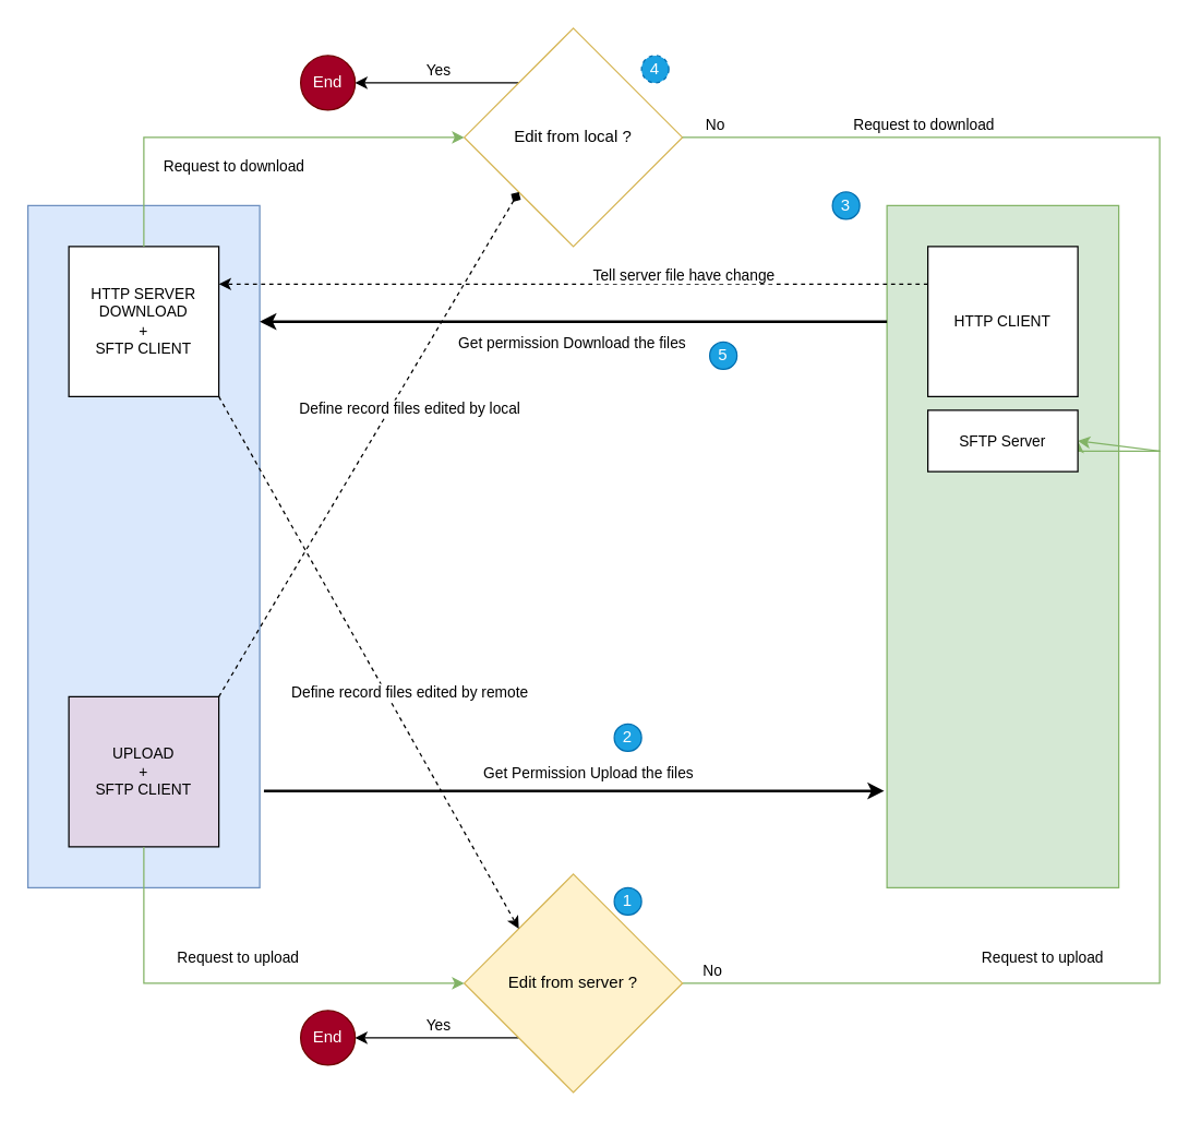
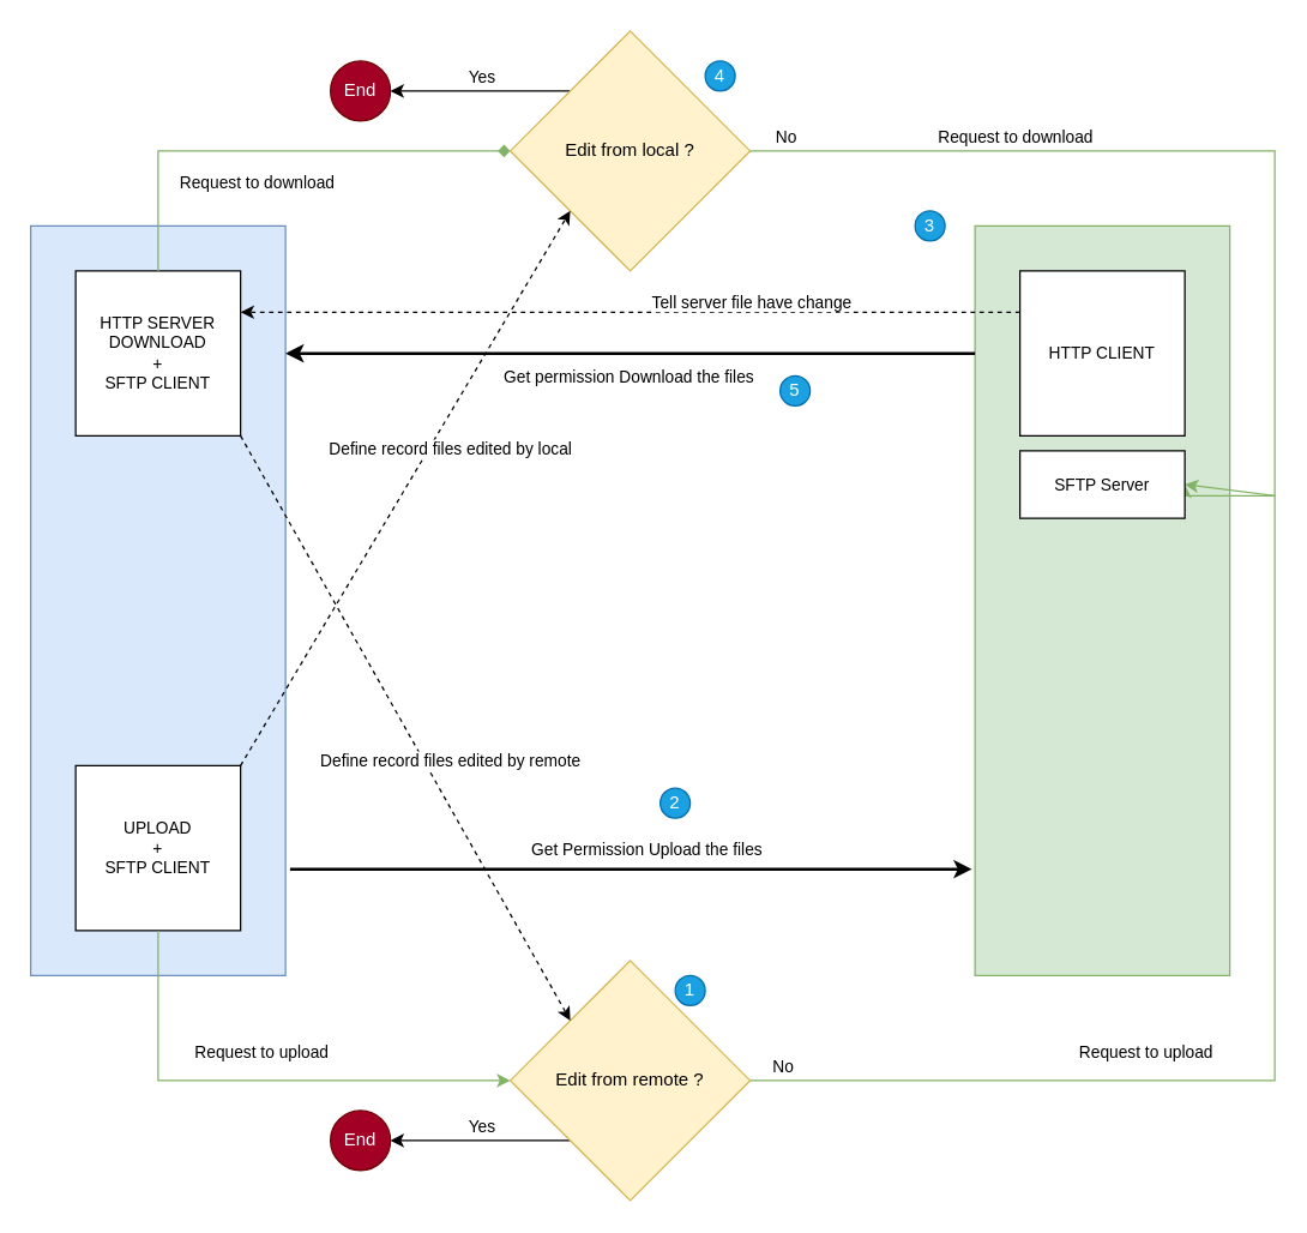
  <mxCell id="0" />
  <mxCell id="1" parent="0" />
  <mxCell id="2" value="Layer1" parent="0" />
  <mxCell id="3" value="" style="rounded=0;whiteSpace=wrap;html=1;fillColor=#dae8fc;strokeColor=#6c8ebf;" parent="2" vertex="1"><mxGeometry x="20" y="150" width="170" height="500" as="geometry" /></mxCell>
  <mxCell id="4" value="" style="rounded=0;whiteSpace=wrap;html=1;fillColor=#d5e8d4;strokeColor=#82b366;" parent="2" vertex="1"><mxGeometry x="650" y="150" width="170" height="500" as="geometry" /></mxCell>
  <mxCell id="5" value="Layer2" parent="0" />
  <mxCell id="6" value="HTTP SERVER&lt;br style=&quot;font-size: 11px;&quot;&gt;DOWNLOAD&lt;br style=&quot;font-size: 11px;&quot;&gt;+&lt;br style=&quot;font-size: 11px;&quot;&gt;SFTP CLIENT" style="rounded=0;whiteSpace=wrap;html=1;fontSize=11;" parent="5" vertex="1"><mxGeometry x="50" y="180" width="110" height="110" as="geometry" /></mxCell>
- <mxCell id="7" value="UPLOAD&lt;br style=&quot;font-size: 11px;&quot;&gt;+&lt;br style=&quot;font-size: 11px;&quot;&gt;SFTP CLIENT" style="rounded=0;whiteSpace=wrap;html=1;fontSize=11;fillColor=#e1d5e7;" parent="5" vertex="1"><mxGeometry x="50" y="510" width="110" height="110" as="geometry" /></mxCell>
+ <mxCell id="7" value="UPLOAD&lt;br style=&quot;font-size: 11px;&quot;&gt;+&lt;br style=&quot;font-size: 11px;&quot;&gt;SFTP CLIENT" style="rounded=0;whiteSpace=wrap;html=1;fontSize=11;" parent="5" vertex="1"><mxGeometry x="50" y="510" width="110" height="110" as="geometry" /></mxCell>
  <mxCell id="8" style="edgeStyle=orthogonalEdgeStyle;rounded=0;orthogonalLoop=1;jettySize=auto;html=1;strokeWidth=2;" parent="5" edge="1"><mxGeometry relative="1" as="geometry"><mxPoint x="650" y="235" as="sourcePoint" /><mxPoint x="190" y="235" as="targetPoint" /></mxGeometry></mxCell>
  <mxCell id="9" value="Get permission Download the files" style="edgeLabel;html=1;align=center;verticalAlign=middle;resizable=0;points=[];" parent="8" vertex="1" connectable="0"><mxGeometry x="-0.077" y="1" relative="1" as="geometry"><mxPoint x="-20" y="14" as="offset" /></mxGeometry></mxCell>
  <mxCell id="10" value="HTTP CLIENT" style="rounded=0;whiteSpace=wrap;html=1;fontSize=11;" parent="5" vertex="1"><mxGeometry x="680" y="180" width="110" height="110" as="geometry" /></mxCell>
  <mxCell id="11" value="" style="endArrow=classic;html=1;entryX=1;entryY=0.25;entryDx=0;entryDy=0;exitX=0;exitY=0.25;exitDx=0;exitDy=0;dashed=1;" parent="5" source="10" target="6" edge="1"><mxGeometry width="50" height="50" relative="1" as="geometry"><mxPoint x="680" y="210" as="sourcePoint" /><mxPoint x="730" y="160" as="targetPoint" /></mxGeometry></mxCell>
  <mxCell id="12" value="Tell server file have change" style="edgeLabel;html=1;align=center;verticalAlign=middle;resizable=0;points=[];" parent="11" vertex="1" connectable="0"><mxGeometry x="-0.415" relative="1" as="geometry"><mxPoint x="-28" y="-7.5" as="offset" /></mxGeometry></mxCell>
- <mxCell id="13" value="" style="endArrow=classic;html=1;entryX=0;entryY=0.5;entryDx=0;entryDy=0;exitX=0.5;exitY=0;exitDx=0;exitDy=0;fillColor=#d5e8d4;strokeColor=#82b366;rounded=0;" parent="5" source="6" target="17" edge="1"><mxGeometry width="50" height="50" relative="1" as="geometry"><mxPoint x="230" y="290" as="sourcePoint" /><mxPoint x="372.03" y="262.98" as="targetPoint" /><Array as="points"><mxPoint x="105" y="100" /></Array></mxGeometry></mxCell>
+ <mxCell id="13" value="" style="endArrow=diamond;html=1;entryX=0;entryY=0.5;entryDx=0;entryDy=0;exitX=0.5;exitY=0;exitDx=0;exitDy=0;fillColor=#d5e8d4;strokeColor=#82b366;rounded=0;" parent="5" source="6" target="17" edge="1"><mxGeometry width="50" height="50" relative="1" as="geometry"><mxPoint x="230" y="290" as="sourcePoint" /><mxPoint x="372.03" y="262.98" as="targetPoint" /><Array as="points"><mxPoint x="105" y="100" /></Array></mxGeometry></mxCell>
  <mxCell id="14" value="Request to download" style="edgeLabel;html=1;align=center;verticalAlign=middle;resizable=0;points=[];" parent="13" vertex="1" connectable="0"><mxGeometry x="-0.14" y="-2" relative="1" as="geometry"><mxPoint x="10" y="18.0" as="offset" /></mxGeometry></mxCell>
  <mxCell id="15" style="edgeStyle=orthogonalEdgeStyle;rounded=0;orthogonalLoop=1;jettySize=auto;html=1;exitX=0;exitY=0;exitDx=0;exitDy=0;entryX=1;entryY=0.5;entryDx=0;entryDy=0;" edge="1" parent="5" source="17" target="41"><mxGeometry relative="1" as="geometry" /></mxCell>
  <mxCell id="16" value="Yes" style="edgeLabel;html=1;align=center;verticalAlign=middle;resizable=0;points=[];" vertex="1" connectable="0" parent="15"><mxGeometry x="-0.167" y="1" relative="1" as="geometry"><mxPoint x="-10" y="-11" as="offset" /></mxGeometry></mxCell>
- <mxCell id="17" value="Edit from local ?" style="rhombus;whiteSpace=wrap;html=1;fillColor=#ffffff;strokeColor=#d6b656;" parent="5" vertex="1"><mxGeometry x="340" y="20" width="160" height="160" as="geometry" /></mxCell>
- <mxCell id="18" value="" style="endArrow=diamond;html=1;entryX=0;entryY=1;entryDx=0;entryDy=0;exitX=1;exitY=0;exitDx=0;exitDy=0;dashed=1;" parent="5" source="7" target="17" edge="1"><mxGeometry width="50" height="50" relative="1" as="geometry"><mxPoint x="530" y="450" as="sourcePoint" /><mxPoint x="580" y="400" as="targetPoint" /></mxGeometry></mxCell>
+ <mxCell id="17" value="Edit from local ?" style="rhombus;whiteSpace=wrap;html=1;fillColor=#fff2cc;strokeColor=#d6b656;" parent="5" vertex="1"><mxGeometry x="340" y="20" width="160" height="160" as="geometry" /></mxCell>
+ <mxCell id="18" value="" style="endArrow=classic;html=1;entryX=0;entryY=1;entryDx=0;entryDy=0;exitX=1;exitY=0;exitDx=0;exitDy=0;dashed=1;" parent="5" source="7" target="17" edge="1"><mxGeometry width="50" height="50" relative="1" as="geometry"><mxPoint x="530" y="450" as="sourcePoint" /><mxPoint x="580" y="400" as="targetPoint" /></mxGeometry></mxCell>
  <mxCell id="19" value="Define record files edited by local" style="edgeLabel;html=1;align=center;verticalAlign=middle;resizable=0;points=[];" parent="18" vertex="1" connectable="0"><mxGeometry x="0.143" y="1" relative="1" as="geometry"><mxPoint x="15.13" as="offset" /></mxGeometry></mxCell>
  <mxCell id="20" value="" style="endArrow=classic;html=1;exitX=1;exitY=0.5;exitDx=0;exitDy=0;entryX=1;entryY=0.5;entryDx=0;entryDy=0;rounded=0;fillColor=#d5e8d4;strokeColor=#82b366;" parent="5" source="17" target="33" edge="1"><mxGeometry width="50" height="50" relative="1" as="geometry"><mxPoint x="530" y="450" as="sourcePoint" /><mxPoint x="840" y="110" as="targetPoint" /><Array as="points"><mxPoint x="850" y="100" /><mxPoint x="850" y="330" /></Array></mxGeometry></mxCell>
  <mxCell id="21" value="Request to download" style="edgeLabel;html=1;align=center;verticalAlign=middle;resizable=0;points=[];" parent="20" vertex="1" connectable="0"><mxGeometry x="-0.536" y="-4" relative="1" as="geometry"><mxPoint x="27" y="-14" as="offset" /></mxGeometry></mxCell>
  <mxCell id="22" value="No" style="edgeLabel;html=1;align=center;verticalAlign=middle;resizable=0;points=[];" vertex="1" connectable="0" parent="20"><mxGeometry x="-0.928" relative="1" as="geometry"><mxPoint y="-10" as="offset" /></mxGeometry></mxCell>
  <mxCell id="23" style="edgeStyle=orthogonalEdgeStyle;rounded=0;orthogonalLoop=1;jettySize=auto;html=1;strokeWidth=1;entryX=1;entryY=0.5;entryDx=0;entryDy=0;fillColor=#d5e8d4;strokeColor=#82b366;exitX=1;exitY=0.5;exitDx=0;exitDy=0;" parent="5" source="28" target="33" edge="1"><mxGeometry relative="1" as="geometry"><Array as="points"><mxPoint x="850" y="720" /><mxPoint x="850" y="330" /></Array></mxGeometry></mxCell>
  <mxCell id="24" value="Request to upload" style="edgeLabel;html=1;align=center;verticalAlign=middle;resizable=0;points=[];" parent="23" vertex="1" connectable="0"><mxGeometry x="-0.348" y="2" relative="1" as="geometry"><mxPoint y="-18" as="offset" /></mxGeometry></mxCell>
  <mxCell id="25" value="No" style="edgeLabel;html=1;align=center;verticalAlign=middle;resizable=0;points=[];" vertex="1" connectable="0" parent="23"><mxGeometry x="-0.949" relative="1" as="geometry"><mxPoint y="-10" as="offset" /></mxGeometry></mxCell>
  <mxCell id="26" style="edgeStyle=orthogonalEdgeStyle;rounded=0;orthogonalLoop=1;jettySize=auto;html=1;exitX=0;exitY=1;exitDx=0;exitDy=0;entryX=1;entryY=0.5;entryDx=0;entryDy=0;" edge="1" parent="5" source="28" target="42"><mxGeometry relative="1" as="geometry" /></mxCell>
  <mxCell id="27" value="Yes" style="edgeLabel;html=1;align=center;verticalAlign=middle;resizable=0;points=[];" vertex="1" connectable="0" parent="26"><mxGeometry x="-0.115" relative="1" as="geometry"><mxPoint x="-6.86" y="-10" as="offset" /></mxGeometry></mxCell>
- <mxCell id="28" value="Edit from server ?" style="rhombus;whiteSpace=wrap;html=1;fillColor=#fff2cc;strokeColor=#d6b656;" parent="5" vertex="1"><mxGeometry x="340" y="640" width="160" height="160" as="geometry" /></mxCell>
+ <mxCell id="28" value="Edit from remote ?" style="rhombus;whiteSpace=wrap;html=1;fillColor=#fff2cc;strokeColor=#d6b656;" parent="5" vertex="1"><mxGeometry x="340" y="640" width="160" height="160" as="geometry" /></mxCell>
  <mxCell id="29" value="" style="endArrow=classic;html=1;exitX=0.5;exitY=1;exitDx=0;exitDy=0;entryX=0;entryY=0.5;entryDx=0;entryDy=0;rounded=0;fillColor=#d5e8d4;strokeColor=#82b366;" parent="5" source="7" target="28" edge="1"><mxGeometry width="50" height="50" relative="1" as="geometry"><mxPoint x="530" y="450" as="sourcePoint" /><mxPoint x="580" y="400" as="targetPoint" /><Array as="points"><mxPoint x="105" y="720" /></Array></mxGeometry></mxCell>
  <mxCell id="30" value="Request to upload" style="edgeLabel;html=1;align=center;verticalAlign=middle;resizable=0;points=[];" parent="29" vertex="1" connectable="0"><mxGeometry x="-0.197" y="-2" relative="1" as="geometry"><mxPoint x="33" y="-22" as="offset" /></mxGeometry></mxCell>
  <mxCell id="31" value="" style="endArrow=classic;html=1;exitX=1;exitY=1;exitDx=0;exitDy=0;entryX=0;entryY=0;entryDx=0;entryDy=0;dashed=1;" parent="5" source="6" target="28" edge="1"><mxGeometry width="50" height="50" relative="1" as="geometry"><mxPoint x="530" y="450" as="sourcePoint" /><mxPoint x="580" y="400" as="targetPoint" /></mxGeometry></mxCell>
  <mxCell id="32" value="Define record files edited by remote" style="edgeLabel;html=1;align=center;verticalAlign=middle;resizable=0;points=[];" parent="31" vertex="1" connectable="0"><mxGeometry x="0.104" y="-2" relative="1" as="geometry"><mxPoint x="20.25" as="offset" /></mxGeometry></mxCell>
  <mxCell id="33" value="SFTP Server" style="rounded=0;whiteSpace=wrap;html=1;fontSize=11;" parent="5" vertex="1"><mxGeometry x="680" y="300" width="110" height="45" as="geometry" /></mxCell>
  <mxCell id="34" value="" style="endArrow=classic;html=1;strokeColor=#000000;strokeWidth=2;exitX=1.018;exitY=0.858;exitDx=0;exitDy=0;exitPerimeter=0;entryX=-0.012;entryY=0.858;entryDx=0;entryDy=0;entryPerimeter=0;" parent="5" source="3" target="4" edge="1"><mxGeometry width="50" height="50" relative="1" as="geometry"><mxPoint x="360" y="440" as="sourcePoint" /><mxPoint x="410" y="390" as="targetPoint" /></mxGeometry></mxCell>
  <mxCell id="35" value="Get Permission Upload the files" style="edgeLabel;html=1;align=center;verticalAlign=middle;resizable=0;points=[];" parent="34" vertex="1" connectable="0"><mxGeometry x="-0.117" y="2" relative="1" as="geometry"><mxPoint x="35.94" y="-12" as="offset" /></mxGeometry></mxCell>
  <mxCell id="36" value="1" style="ellipse;whiteSpace=wrap;html=1;aspect=fixed;fillColor=#1ba1e2;strokeColor=#006EAF;fontColor=#ffffff;" vertex="1" parent="5"><mxGeometry x="450" y="650" width="20" height="20" as="geometry" /></mxCell>
- <mxCell id="37" value="2" style="ellipse;whiteSpace=wrap;html=1;aspect=fixed;fillColor=#1ba1e2;strokeColor=#006EAF;fontColor=#ffffff;" vertex="1" parent="5"><mxGeometry x="450" y="530" width="20" height="20" as="geometry" /></mxCell>
+ <mxCell id="37" value="2" style="ellipse;whiteSpace=wrap;html=1;aspect=fixed;fillColor=#1ba1e2;strokeColor=#006EAF;fontColor=#ffffff;" vertex="1" parent="5"><mxGeometry x="440" y="525" width="20" height="20" as="geometry" /></mxCell>
  <mxCell id="38" value="3" style="ellipse;whiteSpace=wrap;html=1;aspect=fixed;fillColor=#1ba1e2;strokeColor=#006EAF;fontColor=#ffffff;" vertex="1" parent="5"><mxGeometry x="610" y="140" width="20" height="20" as="geometry" /></mxCell>
- <mxCell id="39" value="4" style="ellipse;whiteSpace=wrap;html=1;aspect=fixed;fillColor=#1ba1e2;strokeColor=#006EAF;fontColor=#ffffff;dashed=1;" vertex="1" parent="5"><mxGeometry x="470" y="40" width="20" height="20" as="geometry" /></mxCell>
+ <mxCell id="39" value="4" style="ellipse;whiteSpace=wrap;html=1;aspect=fixed;fillColor=#1ba1e2;strokeColor=#006EAF;fontColor=#ffffff;" vertex="1" parent="5"><mxGeometry x="470" y="40" width="20" height="20" as="geometry" /></mxCell>
  <mxCell id="40" value="5" style="ellipse;whiteSpace=wrap;html=1;aspect=fixed;fillColor=#1ba1e2;strokeColor=#006EAF;fontColor=#ffffff;" vertex="1" parent="5"><mxGeometry x="520" y="250" width="20" height="20" as="geometry" /></mxCell>
  <mxCell id="41" value="End" style="ellipse;whiteSpace=wrap;html=1;aspect=fixed;fillColor=#a20025;strokeColor=#6F0000;fontColor=#ffffff;" vertex="1" parent="5"><mxGeometry x="220" y="40" width="40" height="40" as="geometry" /></mxCell>
  <mxCell id="42" value="End" style="ellipse;whiteSpace=wrap;html=1;aspect=fixed;fillColor=#a20025;strokeColor=#6F0000;fontColor=#ffffff;" vertex="1" parent="5"><mxGeometry x="220" y="740" width="40" height="40" as="geometry" /></mxCell>
